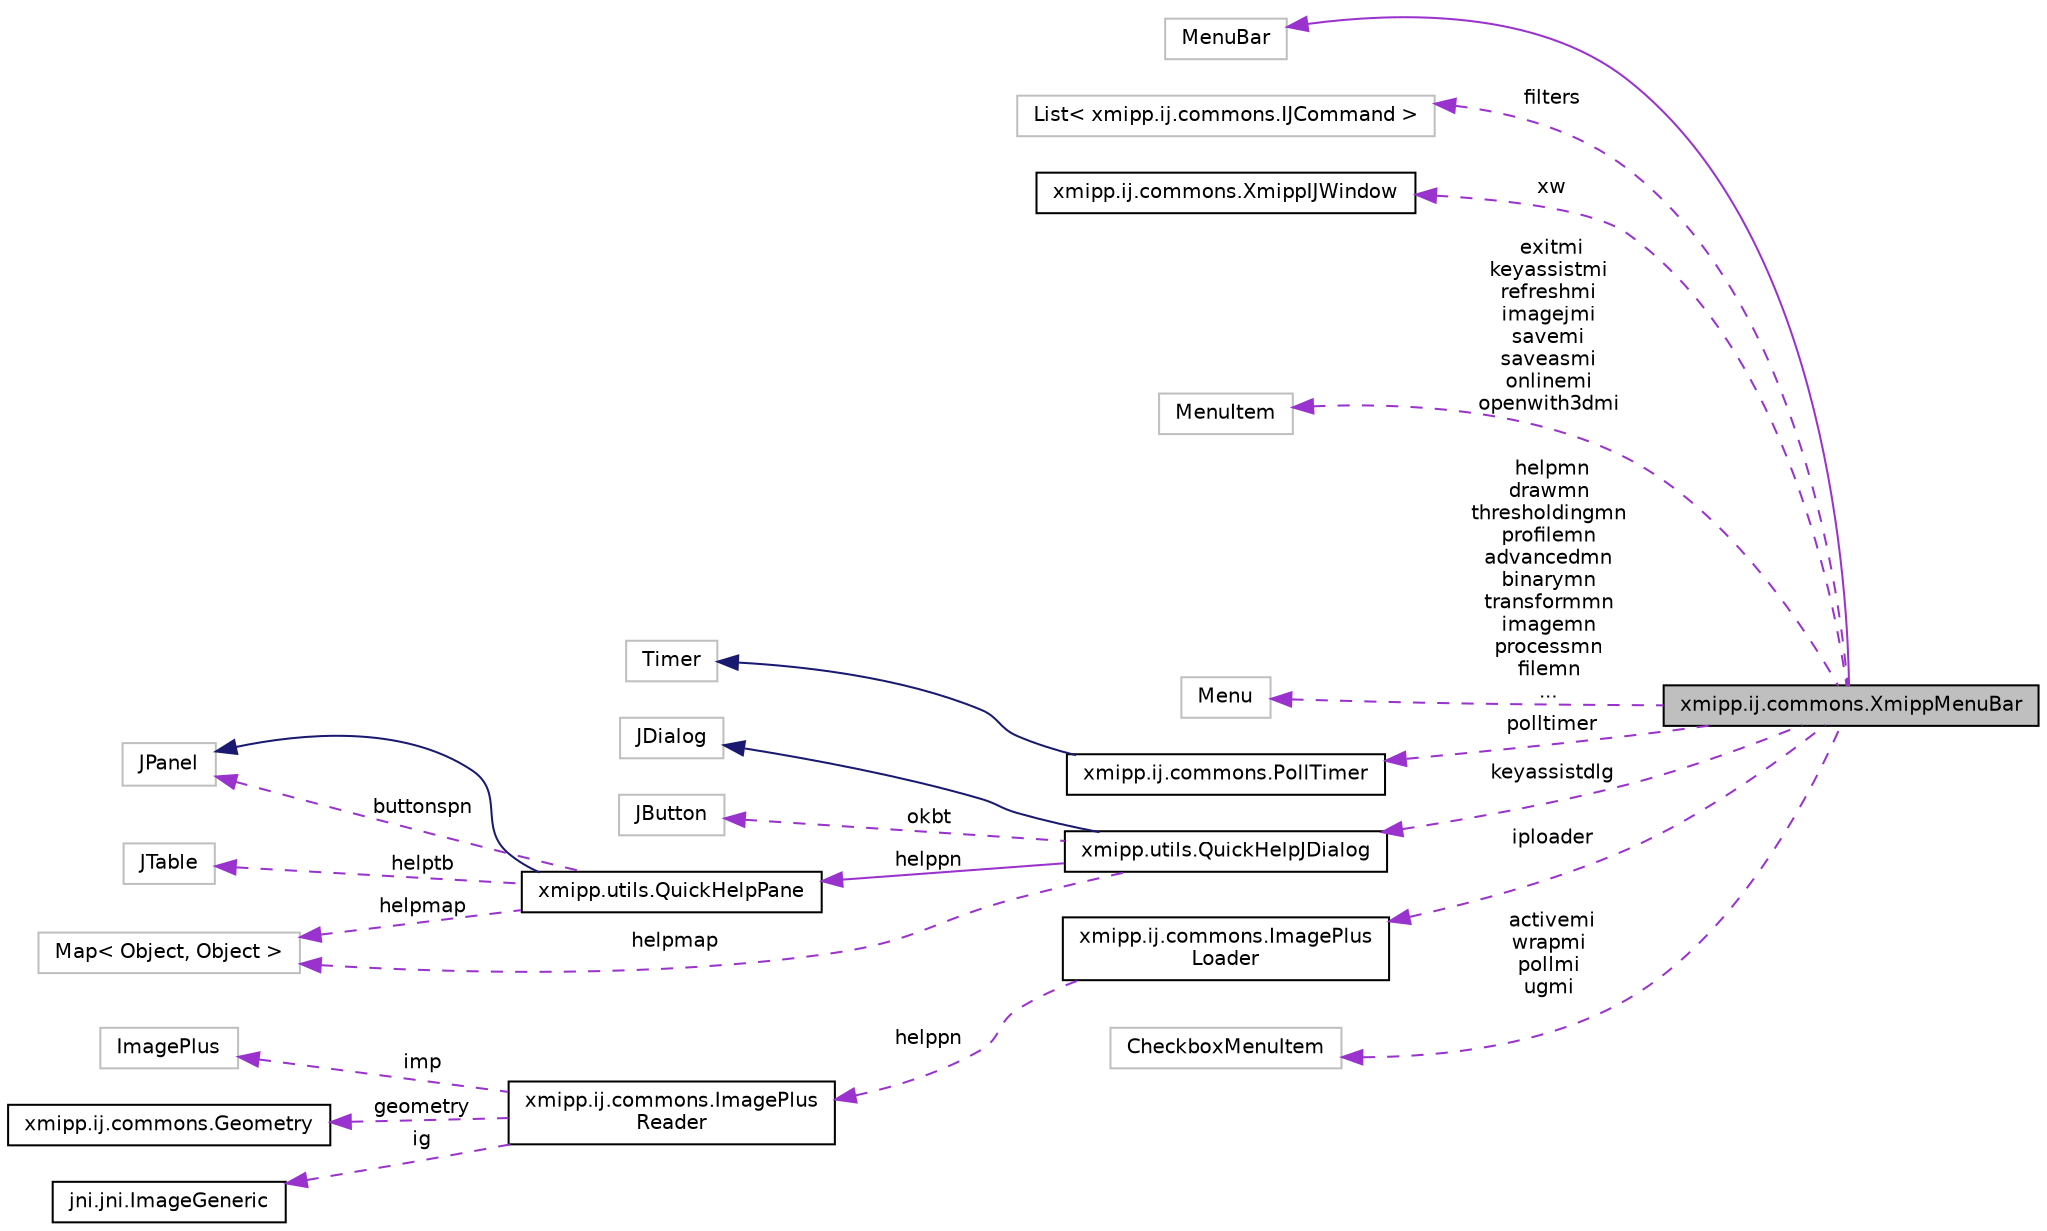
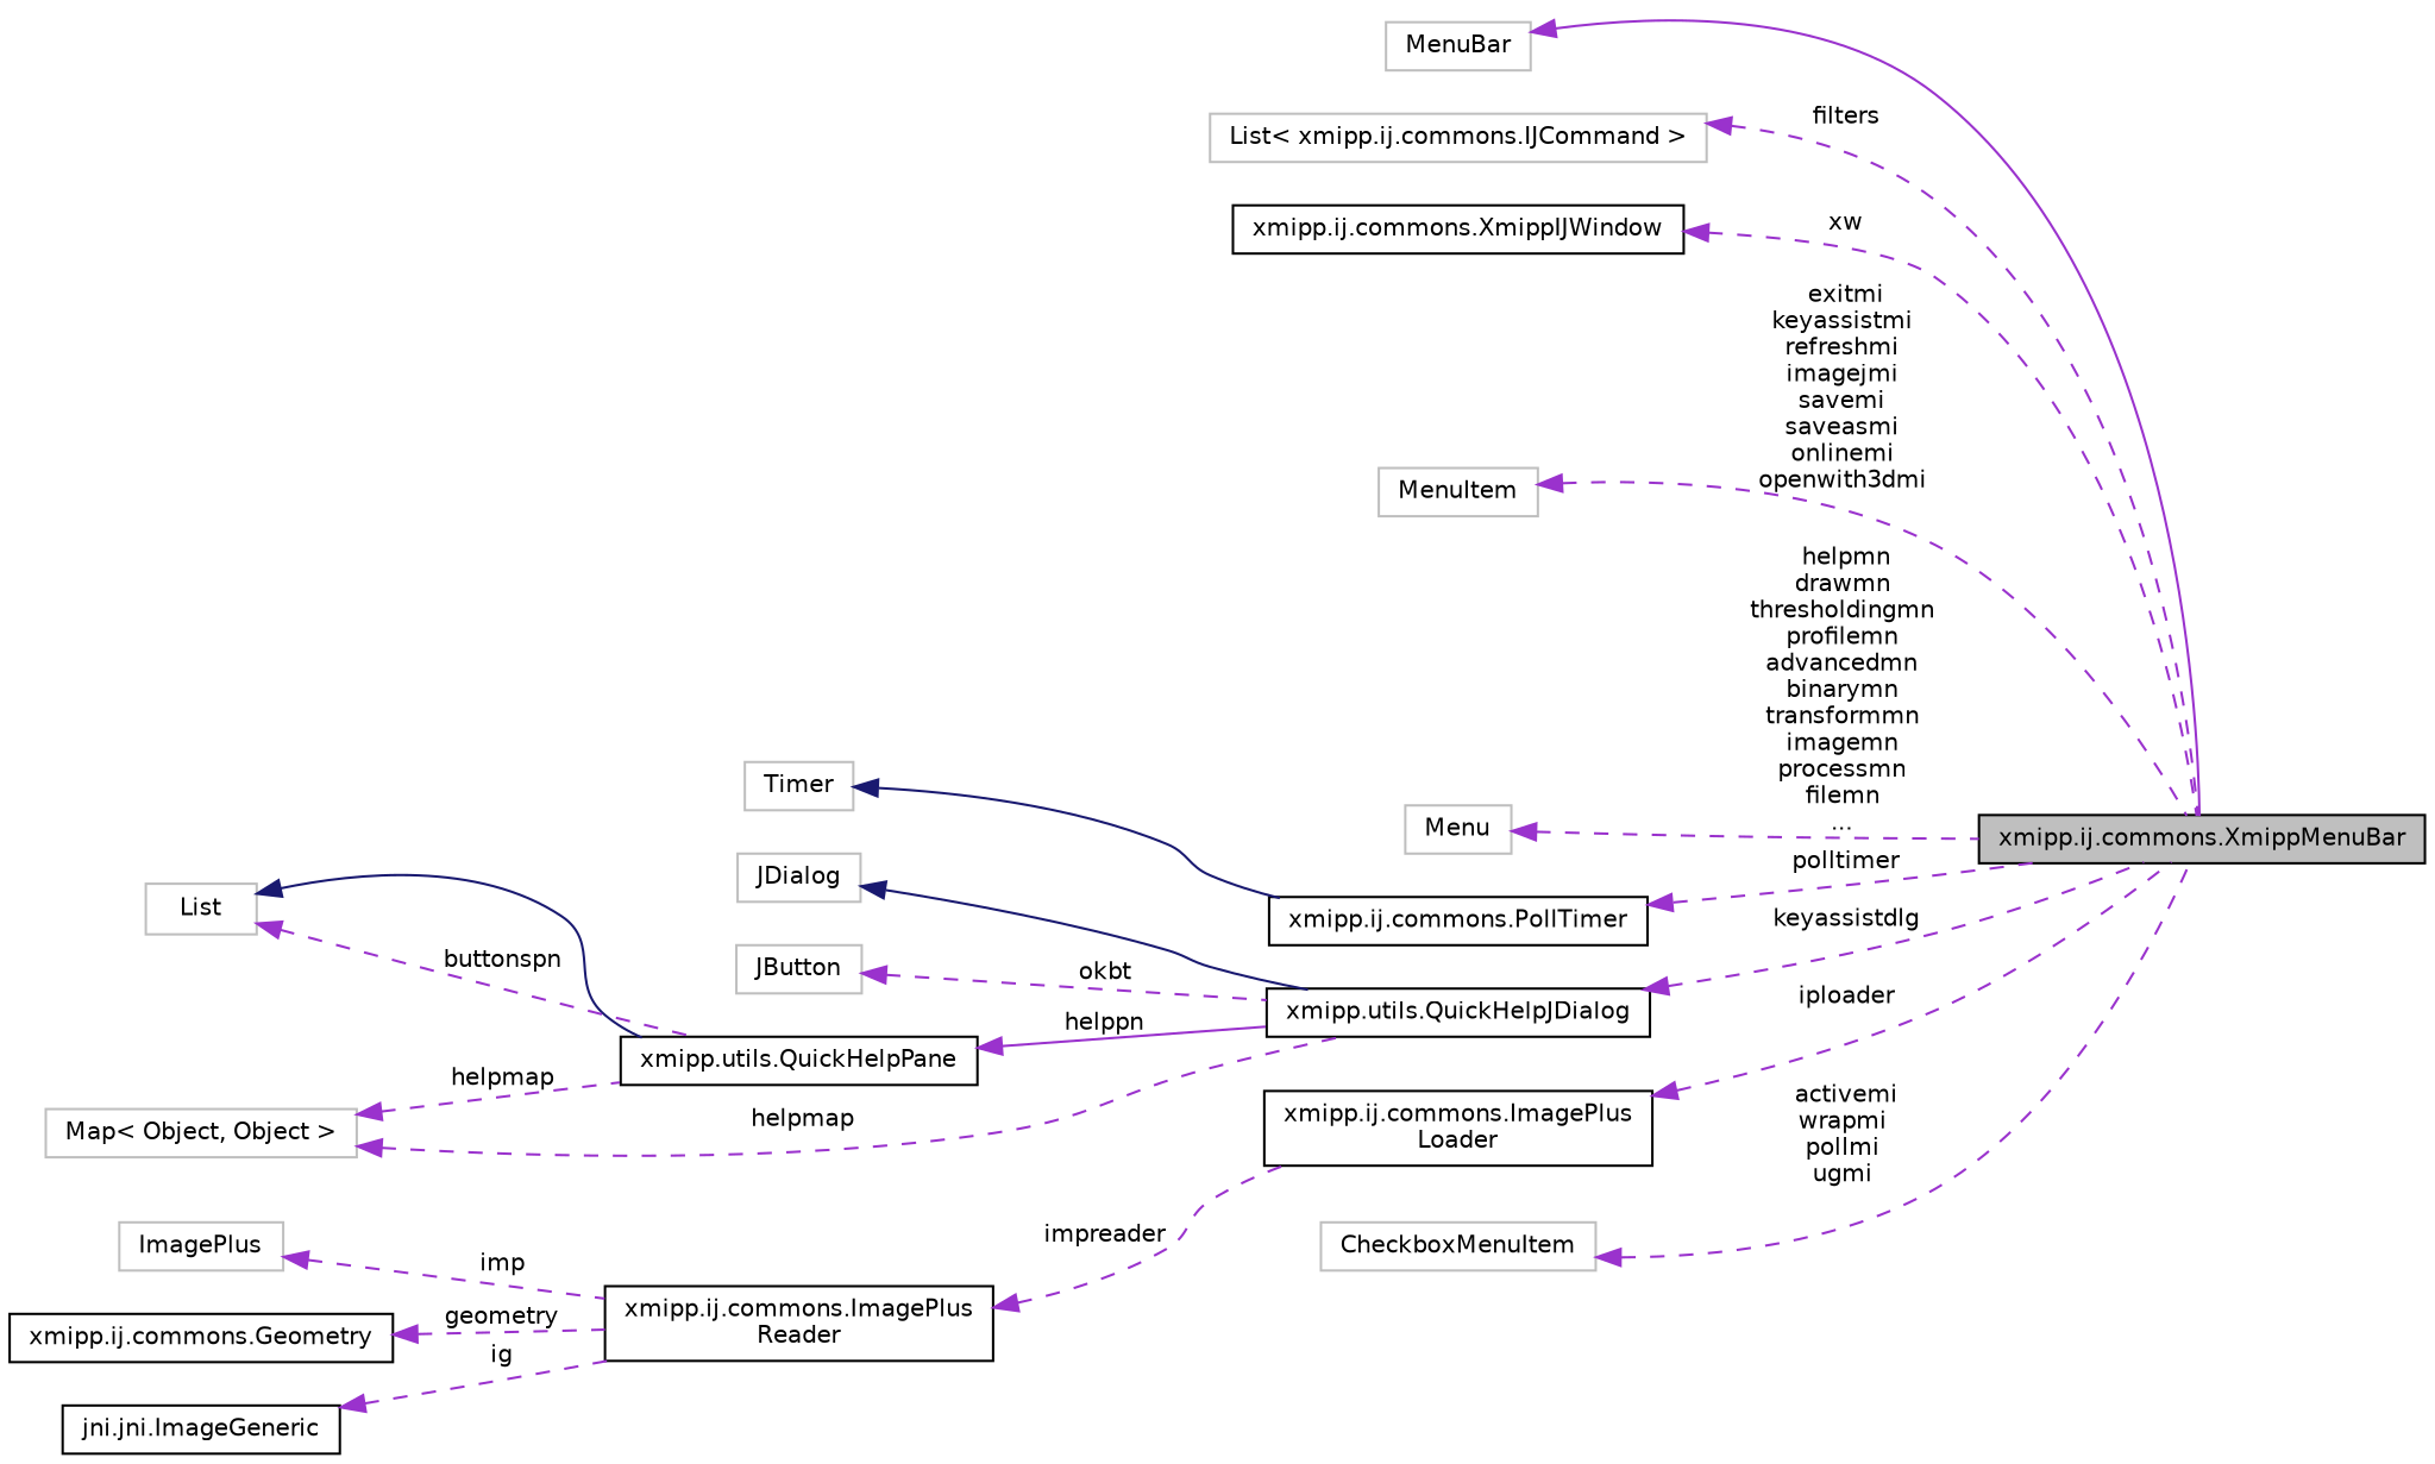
  digraph {
    rankdir=LR
    node [color=grey75 fillcolor=white fontname=Helvetica fontsize=10 shape=record style=filled]
    edge [color=darkorchid3 dir=back fontname=Helvetica fontsize=10 labelfontname=Helvetica labelfontsize=10 style=dashed]
    n1 [color=black fillcolor=grey75 fontcolor=black height=0.2 label="xmipp.ij.commons.XmippMenuBar" width=0.4]
    n2 [height=0.2 label=MenuBar width=0.4]
    n3 [height=0.2 label="List\< xmipp.ij.commons.IJCommand \>" width=0.4]
    n4 [color=black height=0.2 label="xmipp.ij.commons.XmippIJWindow" width=0.4]
    n5 [height=0.2 label=MenuItem width=0.4]
    n6 [height=0.2 label=Menu width=0.4]
    n7 [color=black height=0.2 label="xmipp.ij.commons.PollTimer" width=0.4]
    n8 [height=0.2 label=Timer width=0.4]
    n9 [color=black height=0.2 label="xmipp.utils.QuickHelpJDialog" width=0.4]
    n10 [height=0.2 label=JDialog width=0.4]
    n11 [height=0.2 label=JButton width=0.4]
    n12 [color=black height=0.2 label="xmipp.utils.QuickHelpPane" width=0.4]
-   n13 [height=0.2 label=JPanel width=0.4]
-   n14 [height=0.2 label=JTable width=0.4]
+   n13 [height=0.2 label=List width=0.4]
    n15 [height=0.2 label="Map\< Object, Object \>" width=0.4]
    n16 [color=black height=0.2 label="xmipp.ij.commons.ImagePlus\lLoader" width=0.4]
    n17 [color=black height=0.2 label="xmipp.ij.commons.ImagePlus\lReader" width=0.4]
    n18 [height=0.2 label=ImagePlus width=0.4]
    n19 [color=black height=0.2 label="xmipp.ij.commons.Geometry" width=0.4]
    n20 [color=black height=0.2 label="jni.jni.ImageGeneric" width=0.4]
    n21 [height=0.2 label=CheckboxMenuItem width=0.4]
    n2 -> n1 [style=solid]
    n3 -> n1 [label=" filters"]
    n4 -> n1 [label=" xw"]
    n5 -> n1 [label=" exitmi\nkeyassistmi\nrefreshmi\nimagejmi\nsavemi\nsaveasmi\nonlinemi\nopenwith3dmi"]
    n6 -> n1 [label=" helpmn\ndrawmn\nthresholdingmn\nprofilemn\nadvancedmn\nbinarymn\ntransformmn\nimagemn\nprocessmn\nfilemn\n..."]
    n7 -> n1 [label=" polltimer"]
    n8 -> n7 [color=midnightblue style=solid]
    n9 -> n1 [label=" keyassistdlg"]
    n10 -> n9 [color=midnightblue style=solid]
    n11 -> n9 [label=" okbt"]
    n12 -> n9 [label=" helppn" style=solid]
    n13 -> n12 [color=midnightblue style=solid]
    n13 -> n12 [label=" buttonspn"]
-   n14 -> n12 [label=" helptb"]
    n15 -> n9 [label=" helpmap"]
    n15 -> n12 [label=" helpmap"]
    n16 -> n1 [label=" iploader"]
-   n17 -> n16 [label=" helppn"]
+   n17 -> n16 [label=" impreader"]
    n18 -> n17 [label=" imp"]
    n19 -> n17 [label=" geometry"]
    n20 -> n17 [label=" ig"]
    n21 -> n1 [label=" activemi\nwrapmi\npollmi\nugmi"]
  }
